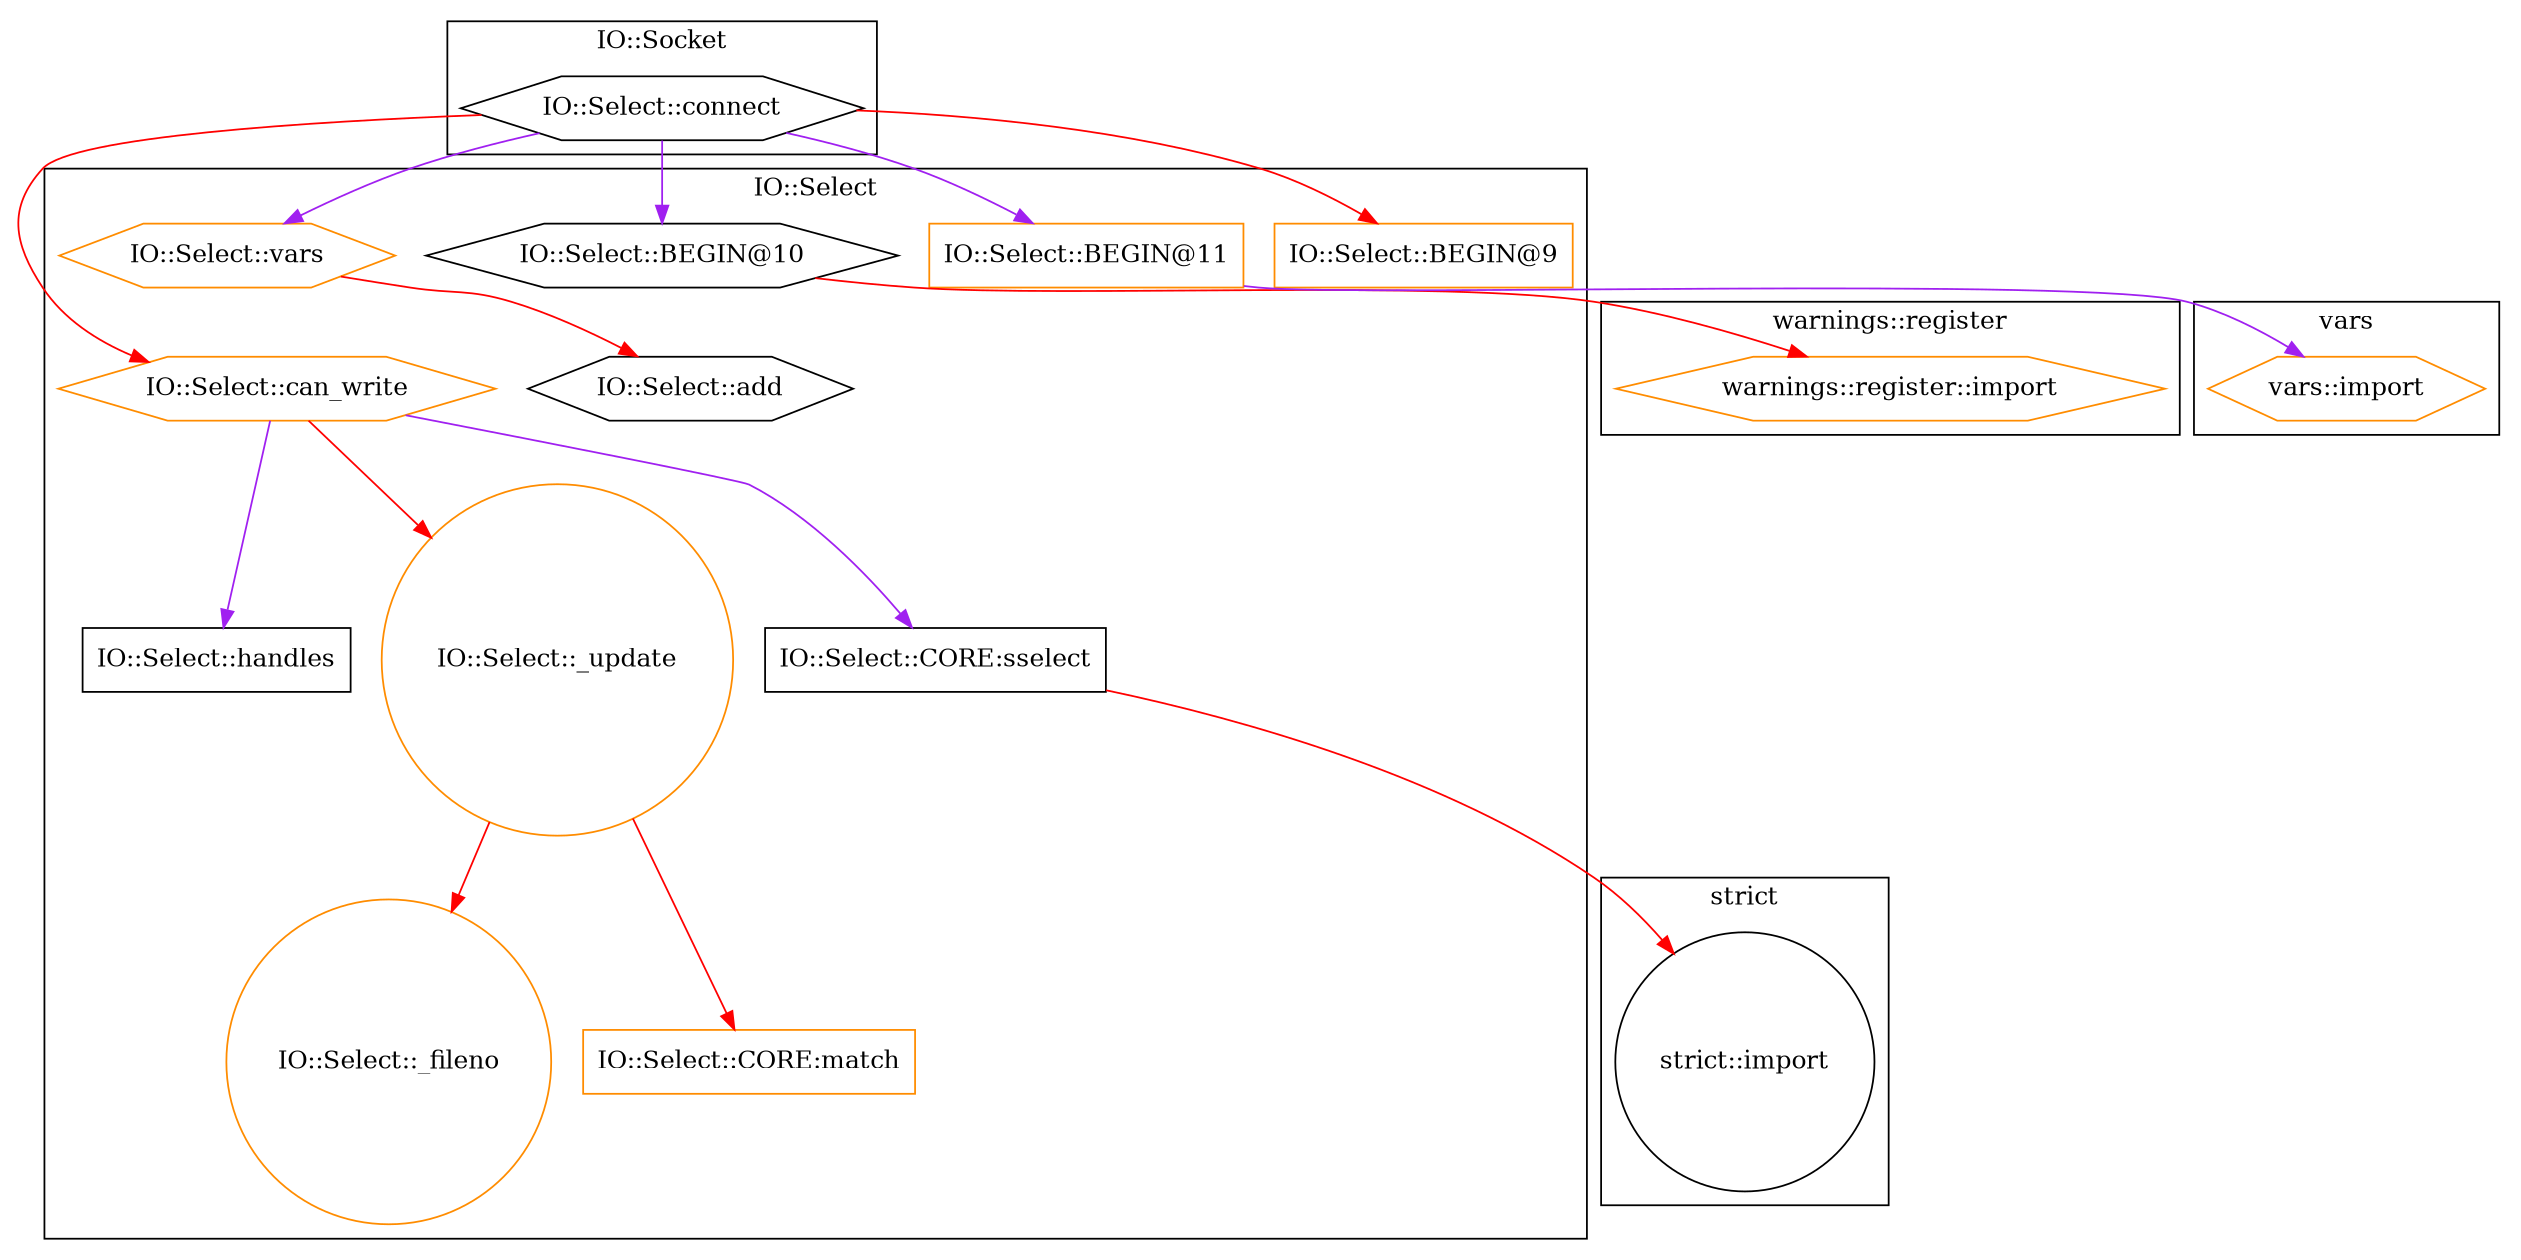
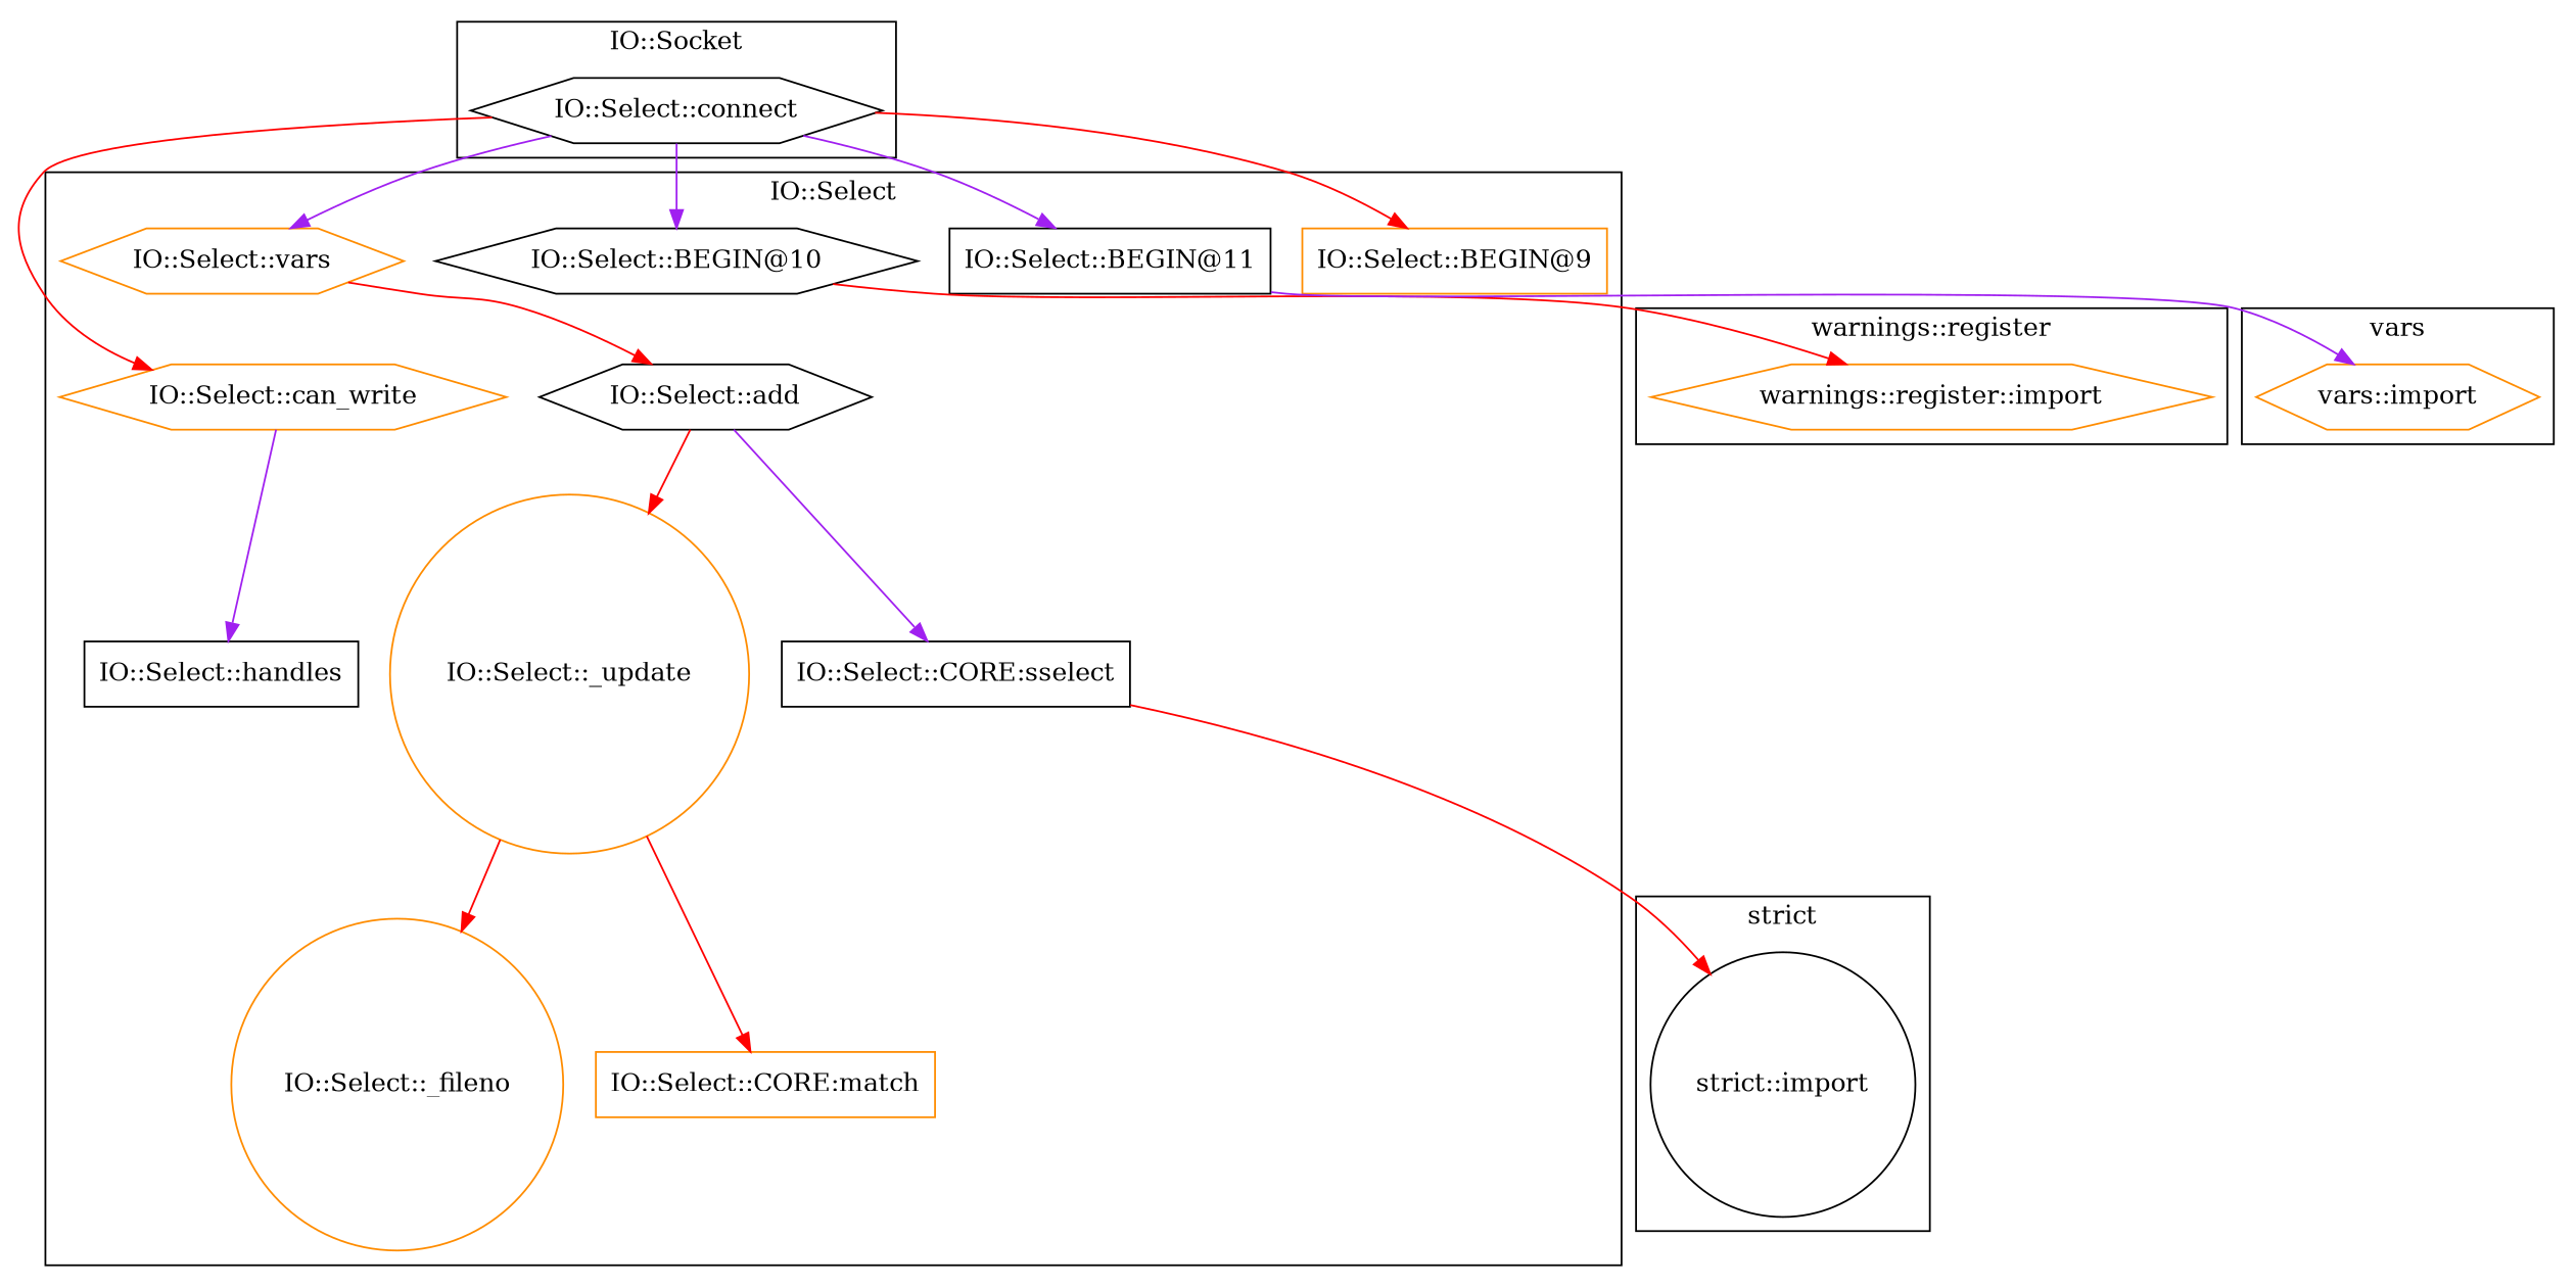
  digraph {
    node [color=darkorange shape=hexagon]
    edge [color=red]
    "warnings::register::import"
    "vars::import"
    "strict::import" [color=black shape=circle]
    n4 [color=black label="IO::Select::connect"]
    "IO::Select::can_write"
    "IO::Select::BEGIN@9" [shape=box]
    "IO::Select::BEGIN@10" [color=black]
    "IO::Select::_update" [shape=circle]
    "IO::Select::add" [color=black]
    "IO::Select::_fileno" [shape=circle]
    "IO::Select::CORE:sselect" [color=black shape=box]
    n12 [label="IO::Select::vars"]
    "IO::Select::CORE:match" [shape=box]
-   "IO::Select::BEGIN@11" [shape=box]
+   "IO::Select::BEGIN@11" [color=black shape=box]
    "IO::Select::handles" [color=black shape=box]
    subgraph cluster_1 {
      label="warnings::register"
      "warnings::register::import"
    }
    subgraph cluster_2 {
      label=vars
      "vars::import"
    }
    subgraph cluster_3 {
      label="strict"
      "strict::import"
    }
    subgraph cluster_4 {
      label="IO::Socket"
      n4
    }
    subgraph cluster_5 {
      label="IO::Select"
      "IO::Select::can_write"
      "IO::Select::BEGIN@9"
      "IO::Select::BEGIN@10"
      "IO::Select::_update"
      "IO::Select::add"
      "IO::Select::_fileno"
      "IO::Select::CORE:sselect"
      n12
      "IO::Select::CORE:match"
      "IO::Select::BEGIN@11"
      "IO::Select::handles"
    }
    n4 -> "IO::Select::can_write"
    n4 -> "IO::Select::BEGIN@9"
    n4 -> "IO::Select::BEGIN@10" [color=purple]
    n4 -> n12 [color=purple]
    n4 -> "IO::Select::BEGIN@11" [color=purple]
-   "IO::Select::can_write" -> "IO::Select::CORE:sselect" [color=purple]
+   "IO::Select::add" -> "IO::Select::CORE:sselect" [color=purple]
    "IO::Select::can_write" -> "IO::Select::handles" [color=purple]
    "IO::Select::BEGIN@10" -> "warnings::register::import"
    "IO::Select::_update" -> "IO::Select::_fileno"
    "IO::Select::_update" -> "IO::Select::CORE:match"
-   "IO::Select::can_write" -> "IO::Select::_update"
+   "IO::Select::add" -> "IO::Select::_update"
    "IO::Select::CORE:sselect" -> "strict::import"
    n12 -> "IO::Select::add"
    "IO::Select::BEGIN@11" -> "vars::import" [color=purple]
  }
